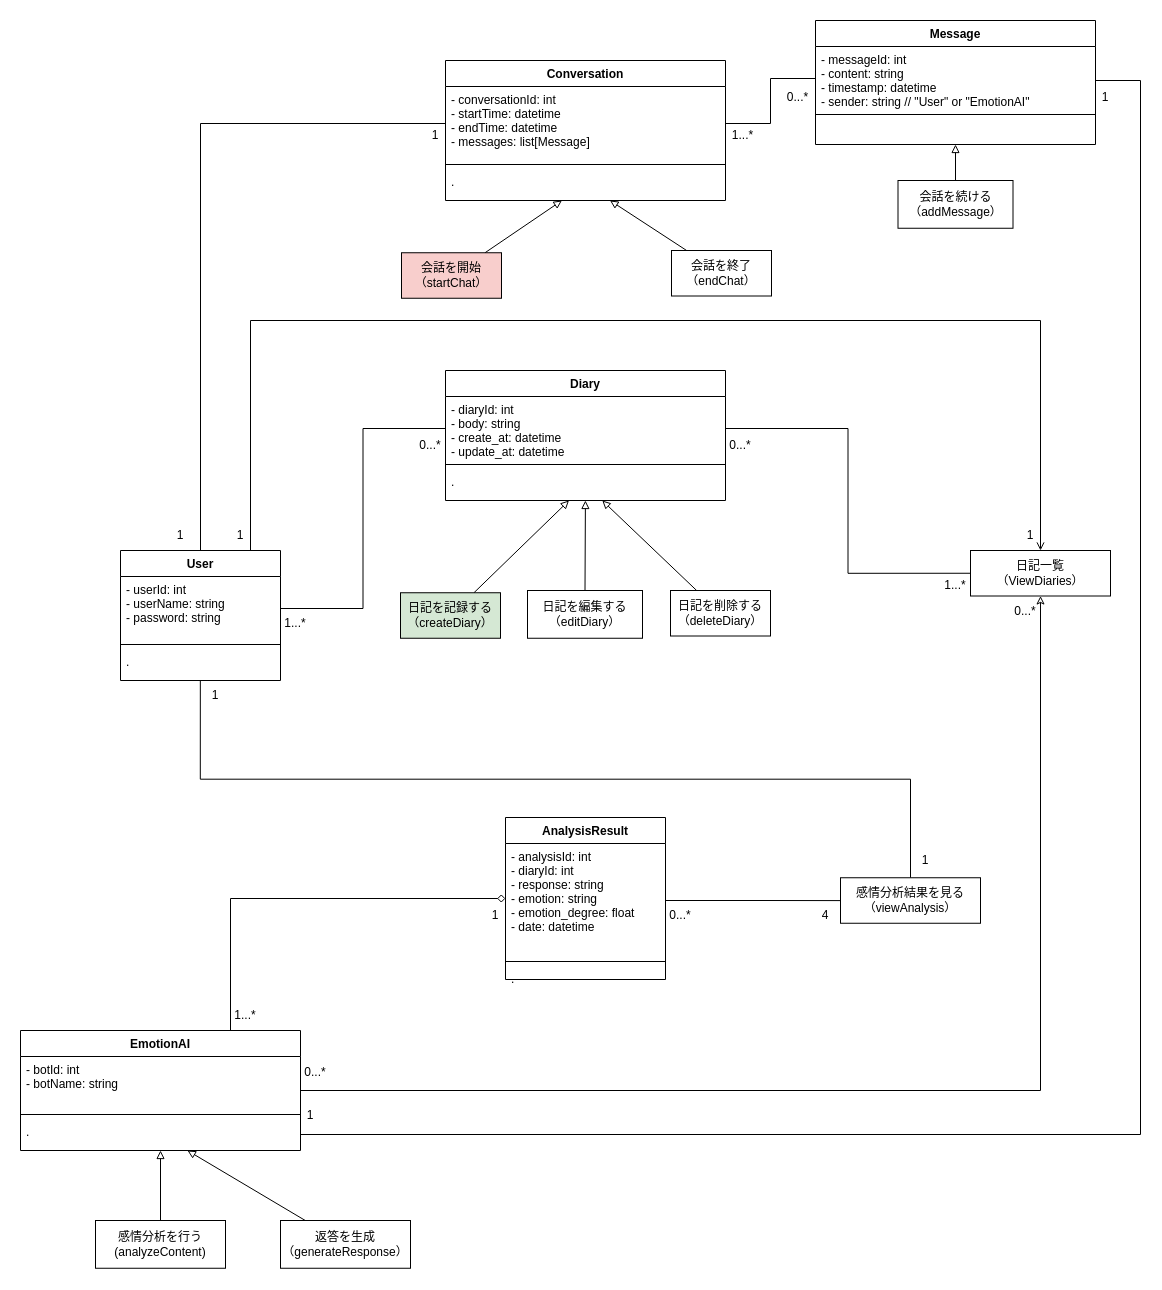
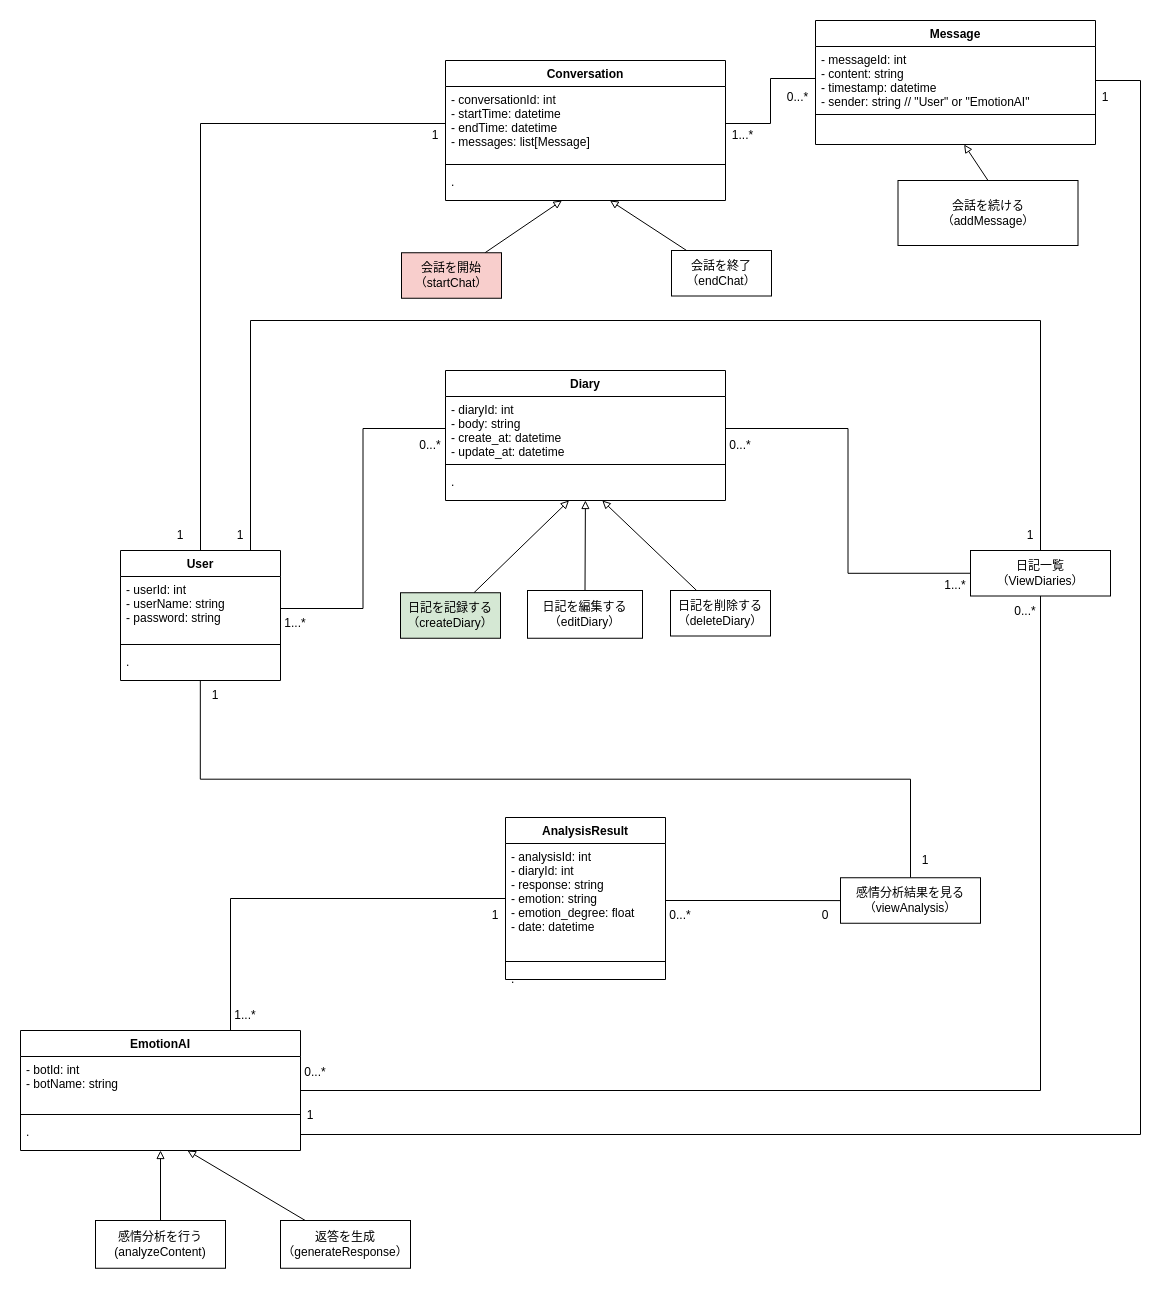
  <mxCell id="0" />
  <mxCell id="1" parent="0" />
- <mxCell id="2" style="edgeStyle=orthogonalEdgeStyle;rounded=0;html=1;exitX=0.75;exitY=0;exitDx=0;exitDy=0;entryX=0.5;entryY=0;entryDx=0;entryDy=0;endArrow=open;endFill=0;" parent="1" source="4" target="8" edge="1"><mxGeometry relative="1" as="geometry"><Array as="points"><mxPoint x="250" y="550" /><mxPoint x="250" y="320" /><mxPoint x="1040" y="320" /></Array></mxGeometry></mxCell>
+ <mxCell id="2" style="edgeStyle=orthogonalEdgeStyle;rounded=0;html=1;exitX=0.75;exitY=0;exitDx=0;exitDy=0;entryX=0.5;entryY=0;entryDx=0;entryDy=0;endArrow=none;endFill=0;" parent="1" source="4" target="8" edge="1"><mxGeometry relative="1" as="geometry"><Array as="points"><mxPoint x="250" y="550" /><mxPoint x="250" y="320" /><mxPoint x="1040" y="320" /></Array></mxGeometry></mxCell>
  <mxCell id="3" style="edgeStyle=orthogonalEdgeStyle;html=1;exitX=0.5;exitY=0;exitDx=0;exitDy=0;entryX=0;entryY=0.5;entryDx=0;entryDy=0;rounded=0;endArrow=none;endFill=0;" parent="1" source="4" target="20" edge="1"><mxGeometry relative="1" as="geometry"><Array as="points"><mxPoint x="200" y="123" /></Array></mxGeometry></mxCell>
  <mxCell id="4" value="User" style="swimlane;fontStyle=1;align=center;verticalAlign=top;childLayout=stackLayout;horizontal=1;startSize=26;horizontalStack=0;resizeParent=1;resizeParentMax=0;resizeLast=0;collapsible=1;marginBottom=0;" parent="1" vertex="1"><mxGeometry x="120" y="550" width="160" height="130" as="geometry" /></mxCell>
  <mxCell id="5" value="- userId: int&#10;- userName: string&#10;- password: string" style="text;strokeColor=none;fillColor=none;align=left;verticalAlign=top;spacingLeft=4;spacingRight=4;overflow=hidden;rotatable=0;points=[[0,0.5],[1,0.5]];portConstraint=eastwest;" parent="4" vertex="1"><mxGeometry y="26" width="160" height="64" as="geometry" /></mxCell>
  <mxCell id="6" value="" style="line;strokeWidth=1;fillColor=none;align=left;verticalAlign=middle;spacingTop=-1;spacingLeft=3;spacingRight=3;rotatable=0;labelPosition=right;points=[];portConstraint=eastwest;strokeColor=inherit;" parent="4" vertex="1"><mxGeometry y="90" width="160" height="8" as="geometry" /></mxCell>
  <mxCell id="7" value="." style="text;strokeColor=none;fillColor=none;align=left;verticalAlign=top;spacingLeft=4;spacingRight=4;overflow=hidden;rotatable=0;points=[[0,0.5],[1,0.5]];portConstraint=eastwest;" parent="4" vertex="1"><mxGeometry y="98" width="160" height="32" as="geometry" /></mxCell>
  <mxCell id="8" value="日記一覧&lt;br&gt;（ViewDiaries）" style="rounded=0;whiteSpace=wrap;html=1;" parent="1" vertex="1"><mxGeometry x="970" y="550" width="140" height="45.5" as="geometry" /></mxCell>
  <mxCell id="9" value="Diary" style="swimlane;fontStyle=1;align=center;verticalAlign=top;childLayout=stackLayout;horizontal=1;startSize=26;horizontalStack=0;resizeParent=1;resizeParentMax=0;resizeLast=0;collapsible=1;marginBottom=0;" parent="1" vertex="1"><mxGeometry x="445" y="370" width="280" height="130" as="geometry" /></mxCell>
  <mxCell id="10" value="- diaryId: int&#10;- body: string&#10;- create_at: datetime&#10;- update_at: datetime" style="text;strokeColor=none;fillColor=none;align=left;verticalAlign=top;spacingLeft=4;spacingRight=4;overflow=hidden;rotatable=0;points=[[0,0.5],[1,0.5]];portConstraint=eastwest;" parent="9" vertex="1"><mxGeometry y="26" width="280" height="64" as="geometry" /></mxCell>
  <mxCell id="11" value="" style="line;strokeWidth=1;fillColor=none;align=left;verticalAlign=middle;spacingTop=-1;spacingLeft=3;spacingRight=3;rotatable=0;labelPosition=right;points=[];portConstraint=eastwest;strokeColor=inherit;" parent="9" vertex="1"><mxGeometry y="90" width="280" height="8" as="geometry" /></mxCell>
  <mxCell id="12" value="." style="text;strokeColor=none;fillColor=none;align=left;verticalAlign=top;spacingLeft=4;spacingRight=4;overflow=hidden;rotatable=0;points=[[0,0.5],[1,0.5]];portConstraint=eastwest;labelBorderColor=none;labelBackgroundColor=none;fontColor=default;" parent="9" vertex="1"><mxGeometry y="98" width="280" height="32" as="geometry" /></mxCell>
  <mxCell id="13" style="edgeStyle=orthogonalEdgeStyle;rounded=0;html=1;exitX=1;exitY=0.5;exitDx=0;exitDy=0;entryX=0;entryY=0.5;entryDx=0;entryDy=0;endArrow=none;endFill=0;" parent="1" source="5" target="10" edge="1"><mxGeometry relative="1" as="geometry" /></mxCell>
  <mxCell id="14" style="edgeStyle=orthogonalEdgeStyle;rounded=0;html=1;exitX=1;exitY=0.5;exitDx=0;exitDy=0;entryX=0;entryY=0.5;entryDx=0;entryDy=0;endArrow=none;endFill=0;" parent="1" source="10" target="8" edge="1"><mxGeometry relative="1" as="geometry" /></mxCell>
  <mxCell id="15" value="AnalysisResult" style="swimlane;fontStyle=1;align=center;verticalAlign=top;childLayout=stackLayout;horizontal=1;startSize=26;horizontalStack=0;resizeParent=1;resizeParentMax=0;resizeLast=0;collapsible=1;marginBottom=0;labelBackgroundColor=none;labelBorderColor=none;fontColor=default;html=0;" parent="1" vertex="1"><mxGeometry x="505" y="817" width="160" height="162" as="geometry" /></mxCell>
  <mxCell id="16" value="- analysisId: int&#10;- diaryId: int&#10;- response: string&#10;- emotion: string&#10;- emotion_degree: float&#10;- date: datetime" style="text;strokeColor=none;fillColor=none;align=left;verticalAlign=top;spacingLeft=4;spacingRight=4;overflow=hidden;rotatable=0;points=[[0,0.5],[1,0.5]];portConstraint=eastwest;labelBackgroundColor=none;labelBorderColor=none;fontColor=default;html=0;" parent="15" vertex="1"><mxGeometry y="26" width="160" height="114" as="geometry" /></mxCell>
  <mxCell id="17" value="" style="line;strokeWidth=1;fillColor=none;align=left;verticalAlign=middle;spacingTop=-1;spacingLeft=3;spacingRight=3;rotatable=0;labelPosition=right;points=[];portConstraint=eastwest;strokeColor=inherit;labelBackgroundColor=none;labelBorderColor=none;fontColor=default;html=0;" parent="15" vertex="1"><mxGeometry y="140" width="160" height="8" as="geometry" /></mxCell>
  <mxCell id="18" value="." style="text;strokeColor=none;fillColor=none;align=left;verticalAlign=top;spacingLeft=4;spacingRight=4;overflow=hidden;rotatable=0;points=[[0,0.5],[1,0.5]];portConstraint=eastwest;labelBackgroundColor=none;labelBorderColor=none;fontColor=default;html=0;" parent="15" vertex="1"><mxGeometry y="148" width="160" height="14" as="geometry" /></mxCell>
  <mxCell id="19" value="Conversation" style="swimlane;fontStyle=1;align=center;verticalAlign=top;childLayout=stackLayout;horizontal=1;startSize=26;horizontalStack=0;resizeParent=1;resizeParentMax=0;resizeLast=0;collapsible=1;marginBottom=0;labelBackgroundColor=none;labelBorderColor=none;fontColor=default;html=0;" parent="1" vertex="1"><mxGeometry x="445" y="60" width="280" height="140" as="geometry" /></mxCell>
  <mxCell id="20" value="- conversationId: int&#10;- startTime: datetime&#10;- endTime: datetime&#10;- messages: list[Message]" style="text;strokeColor=none;fillColor=none;align=left;verticalAlign=top;spacingLeft=4;spacingRight=4;overflow=hidden;rotatable=0;points=[[0,0.5],[1,0.5]];portConstraint=eastwest;labelBackgroundColor=none;labelBorderColor=none;fontColor=default;html=0;" parent="19" vertex="1"><mxGeometry y="26" width="280" height="74" as="geometry" /></mxCell>
  <mxCell id="21" value="" style="line;strokeWidth=1;fillColor=none;align=left;verticalAlign=middle;spacingTop=-1;spacingLeft=3;spacingRight=3;rotatable=0;labelPosition=right;points=[];portConstraint=eastwest;strokeColor=inherit;labelBackgroundColor=none;labelBorderColor=none;fontColor=default;html=0;" parent="19" vertex="1"><mxGeometry y="100" width="280" height="8" as="geometry" /></mxCell>
  <mxCell id="22" value="." style="text;strokeColor=none;fillColor=none;align=left;verticalAlign=top;spacingLeft=4;spacingRight=4;overflow=hidden;rotatable=0;points=[[0,0.5],[1,0.5]];portConstraint=eastwest;labelBackgroundColor=none;labelBorderColor=none;fontColor=default;html=0;" parent="19" vertex="1"><mxGeometry y="108" width="280" height="32" as="geometry" /></mxCell>
- <mxCell id="23" style="edgeStyle=orthogonalEdgeStyle;rounded=0;html=1;exitX=1;exitY=0.5;exitDx=0;exitDy=0;entryX=0.5;entryY=1;entryDx=0;entryDy=0;endArrow=classic;endFill=0;" edge="1" parent="1" source="25" target="8"><mxGeometry relative="1" as="geometry" /></mxCell>
- <mxCell id="24" style="edgeStyle=orthogonalEdgeStyle;rounded=0;html=1;exitX=0.75;exitY=0;exitDx=0;exitDy=0;entryX=0;entryY=0.5;entryDx=0;entryDy=0;endArrow=diamond;endFill=0;" edge="1" parent="1" source="25" target="15"><mxGeometry relative="1" as="geometry" /></mxCell>
+ <mxCell id="23" style="edgeStyle=orthogonalEdgeStyle;rounded=0;html=1;exitX=1;exitY=0.5;exitDx=0;exitDy=0;entryX=0.5;entryY=1;entryDx=0;entryDy=0;endArrow=none;endFill=0;" edge="1" parent="1" source="25" target="8"><mxGeometry relative="1" as="geometry" /></mxCell>
+ <mxCell id="24" style="edgeStyle=orthogonalEdgeStyle;rounded=0;html=1;exitX=0.75;exitY=0;exitDx=0;exitDy=0;entryX=0;entryY=0.5;entryDx=0;entryDy=0;endArrow=none;endFill=0;" edge="1" parent="1" source="25" target="15"><mxGeometry relative="1" as="geometry" /></mxCell>
  <mxCell id="25" value="EmotionAI" style="swimlane;fontStyle=1;align=center;verticalAlign=top;childLayout=stackLayout;horizontal=1;startSize=26;horizontalStack=0;resizeParent=1;resizeParentMax=0;resizeLast=0;collapsible=1;marginBottom=0;labelBackgroundColor=none;labelBorderColor=none;fontColor=default;html=0;" parent="1" vertex="1"><mxGeometry x="20" y="1030" width="280" height="120" as="geometry" /></mxCell>
  <mxCell id="26" value="- botId: int&#10;- botName: string" style="text;strokeColor=none;fillColor=none;align=left;verticalAlign=top;spacingLeft=4;spacingRight=4;overflow=hidden;rotatable=0;points=[[0,0.5],[1,0.5]];portConstraint=eastwest;labelBackgroundColor=none;labelBorderColor=none;fontColor=default;html=0;" parent="25" vertex="1"><mxGeometry y="26" width="280" height="54" as="geometry" /></mxCell>
  <mxCell id="27" value="" style="line;strokeWidth=1;fillColor=none;align=left;verticalAlign=middle;spacingTop=-1;spacingLeft=3;spacingRight=3;rotatable=0;labelPosition=right;points=[];portConstraint=eastwest;strokeColor=inherit;labelBackgroundColor=none;labelBorderColor=none;fontColor=default;html=0;" parent="25" vertex="1"><mxGeometry y="80" width="280" height="8" as="geometry" /></mxCell>
  <mxCell id="28" value="." style="text;strokeColor=none;fillColor=none;align=left;verticalAlign=top;spacingLeft=4;spacingRight=4;overflow=hidden;rotatable=0;points=[[0,0.5],[1,0.5]];portConstraint=eastwest;labelBackgroundColor=none;labelBorderColor=none;fontColor=default;html=0;" parent="25" vertex="1"><mxGeometry y="88" width="280" height="32" as="geometry" /></mxCell>
  <mxCell id="29" style="edgeStyle=orthogonalEdgeStyle;rounded=0;html=1;exitX=0.5;exitY=0;exitDx=0;exitDy=0;entryX=0.499;entryY=1;entryDx=0;entryDy=0;entryPerimeter=0;endArrow=none;endFill=0;" edge="1" parent="1" source="30" target="7"><mxGeometry relative="1" as="geometry" /></mxCell>
  <mxCell id="30" value="感情分析結果を見る&lt;br&gt;（viewAnalysis）" style="rounded=0;whiteSpace=wrap;html=1;" vertex="1" parent="1"><mxGeometry x="840" y="877.25" width="140" height="45.5" as="geometry" /></mxCell>
  <mxCell id="31" style="edgeStyle=orthogonalEdgeStyle;rounded=0;html=1;endArrow=none;endFill=0;" edge="1" parent="1" source="16" target="30"><mxGeometry relative="1" as="geometry" /></mxCell>
  <mxCell id="32" style="edgeStyle=none;rounded=0;html=1;endArrow=block;endFill=0;" edge="1" parent="1" source="33" target="12"><mxGeometry relative="1" as="geometry" /></mxCell>
  <mxCell id="33" value="日記を記録する&lt;br&gt;（createDiary）" style="rounded=0;whiteSpace=wrap;html=1;fillColor=#d5e8d4;" vertex="1" parent="1"><mxGeometry x="400" y="592.25" width="100" height="45.5" as="geometry" /></mxCell>
  <mxCell id="34" style="edgeStyle=none;rounded=0;html=1;endArrow=block;endFill=0;" edge="1" parent="1" source="35" target="12"><mxGeometry relative="1" as="geometry" /></mxCell>
  <mxCell id="35" value="日記を削除する&lt;br&gt;（deleteDiary）" style="rounded=0;whiteSpace=wrap;html=1;" vertex="1" parent="1"><mxGeometry x="670" y="590" width="100" height="45.5" as="geometry" /></mxCell>
  <mxCell id="36" style="edgeStyle=none;rounded=0;html=1;exitX=0.5;exitY=0;exitDx=0;exitDy=0;endArrow=block;endFill=0;" edge="1" parent="1" source="37" target="12"><mxGeometry relative="1" as="geometry" /></mxCell>
  <mxCell id="37" value="日記を編集する&lt;br&gt;（editDiary）" style="rounded=0;whiteSpace=wrap;html=1;" vertex="1" parent="1"><mxGeometry x="527" y="590" width="115" height="47.75" as="geometry" /></mxCell>
  <mxCell id="38" style="edgeStyle=none;rounded=0;html=1;endArrow=block;endFill=0;" edge="1" parent="1" source="39" target="28"><mxGeometry relative="1" as="geometry" /></mxCell>
  <mxCell id="39" value="返答を生成&lt;br&gt;（generateResponse）" style="rounded=0;whiteSpace=wrap;html=1;" vertex="1" parent="1"><mxGeometry x="280" y="1220" width="130" height="47.75" as="geometry" /></mxCell>
  <mxCell id="40" style="edgeStyle=none;rounded=0;html=1;endArrow=block;endFill=0;" edge="1" parent="1" source="41" target="28"><mxGeometry relative="1" as="geometry" /></mxCell>
  <mxCell id="41" value="感情分析を行う&lt;br&gt;(analyzeContent)" style="rounded=0;whiteSpace=wrap;html=1;" vertex="1" parent="1"><mxGeometry x="95" y="1220" width="130" height="47.75" as="geometry" /></mxCell>
  <mxCell id="42" value="1" style="text;html=1;strokeColor=none;fillColor=none;align=center;verticalAlign=middle;whiteSpace=wrap;rounded=0;" vertex="1" parent="1"><mxGeometry x="230" y="520" width="20" height="30" as="geometry" /></mxCell>
  <mxCell id="43" value="1" style="text;html=1;strokeColor=none;fillColor=none;align=center;verticalAlign=middle;whiteSpace=wrap;rounded=0;" vertex="1" parent="1"><mxGeometry x="1020" y="520" width="20" height="30" as="geometry" /></mxCell>
  <mxCell id="44" value="1...*" style="text;html=1;strokeColor=none;fillColor=none;align=center;verticalAlign=middle;whiteSpace=wrap;rounded=0;" vertex="1" parent="1"><mxGeometry x="940" y="570" width="30" height="30" as="geometry" /></mxCell>
  <mxCell id="45" value="0...*" style="text;html=1;strokeColor=none;fillColor=none;align=center;verticalAlign=middle;whiteSpace=wrap;rounded=0;" vertex="1" parent="1"><mxGeometry x="725" y="430" width="30" height="30" as="geometry" /></mxCell>
  <mxCell id="46" value="0...*" style="text;html=1;strokeColor=none;fillColor=none;align=center;verticalAlign=middle;whiteSpace=wrap;rounded=0;" vertex="1" parent="1"><mxGeometry x="415" y="430" width="30" height="30" as="geometry" /></mxCell>
  <mxCell id="47" value="1...*" style="text;html=1;strokeColor=none;fillColor=none;align=center;verticalAlign=middle;whiteSpace=wrap;rounded=0;" vertex="1" parent="1"><mxGeometry x="280" y="607.75" width="30" height="30" as="geometry" /></mxCell>
  <mxCell id="48" value="1" style="text;html=1;strokeColor=none;fillColor=none;align=center;verticalAlign=middle;whiteSpace=wrap;rounded=0;" vertex="1" parent="1"><mxGeometry x="170" y="520" width="20" height="30" as="geometry" /></mxCell>
  <mxCell id="49" value="1" style="text;html=1;strokeColor=none;fillColor=none;align=center;verticalAlign=middle;whiteSpace=wrap;rounded=0;" vertex="1" parent="1"><mxGeometry x="425" y="120" width="20" height="30" as="geometry" /></mxCell>
  <mxCell id="50" value="1" style="text;html=1;strokeColor=none;fillColor=none;align=center;verticalAlign=middle;whiteSpace=wrap;rounded=0;" vertex="1" parent="1"><mxGeometry x="1095" y="82" width="20" height="30" as="geometry" /></mxCell>
  <mxCell id="51" value="1" style="text;html=1;strokeColor=none;fillColor=none;align=center;verticalAlign=middle;whiteSpace=wrap;rounded=0;" vertex="1" parent="1"><mxGeometry x="300" y="1100" width="20" height="30" as="geometry" /></mxCell>
  <mxCell id="52" value="1" style="text;html=1;strokeColor=none;fillColor=none;align=center;verticalAlign=middle;whiteSpace=wrap;rounded=0;" vertex="1" parent="1"><mxGeometry x="485" y="900" width="20" height="30" as="geometry" /></mxCell>
  <mxCell id="53" value="1...*" style="text;html=1;strokeColor=none;fillColor=none;align=center;verticalAlign=middle;whiteSpace=wrap;rounded=0;" vertex="1" parent="1"><mxGeometry x="230" y="1000" width="30" height="30" as="geometry" /></mxCell>
  <mxCell id="54" value="1" style="text;html=1;strokeColor=none;fillColor=none;align=center;verticalAlign=middle;whiteSpace=wrap;rounded=0;" vertex="1" parent="1"><mxGeometry x="200" y="680" width="30" height="30" as="geometry" /></mxCell>
  <mxCell id="55" value="1" style="text;html=1;strokeColor=none;fillColor=none;align=center;verticalAlign=middle;whiteSpace=wrap;rounded=0;" vertex="1" parent="1"><mxGeometry x="910" y="845.25" width="30" height="30" as="geometry" /></mxCell>
- <mxCell id="56" value="4" style="text;html=1;strokeColor=none;fillColor=none;align=center;verticalAlign=middle;whiteSpace=wrap;rounded=0;" vertex="1" parent="1"><mxGeometry x="810" y="900" width="30" height="30" as="geometry" /></mxCell>
+ <mxCell id="56" value="0" style="text;html=1;strokeColor=none;fillColor=none;align=center;verticalAlign=middle;whiteSpace=wrap;rounded=0;" vertex="1" parent="1"><mxGeometry x="810" y="900" width="30" height="30" as="geometry" /></mxCell>
  <mxCell id="57" value="0...*" style="text;html=1;strokeColor=none;fillColor=none;align=center;verticalAlign=middle;whiteSpace=wrap;rounded=0;" vertex="1" parent="1"><mxGeometry x="665" y="900" width="30" height="30" as="geometry" /></mxCell>
  <mxCell id="58" value="0...*" style="text;html=1;strokeColor=none;fillColor=none;align=center;verticalAlign=middle;whiteSpace=wrap;rounded=0;" vertex="1" parent="1"><mxGeometry x="300" y="1057" width="30" height="30" as="geometry" /></mxCell>
  <mxCell id="59" value="0...*" style="text;html=1;strokeColor=none;fillColor=none;align=center;verticalAlign=middle;whiteSpace=wrap;rounded=0;" vertex="1" parent="1"><mxGeometry x="1010" y="595.5" width="30" height="30" as="geometry" /></mxCell>
  <mxCell id="60" style="edgeStyle=none;rounded=0;html=1;endArrow=block;endFill=0;" edge="1" parent="1" source="61" target="22"><mxGeometry relative="1" as="geometry" /></mxCell>
  <mxCell id="61" value="会話を開始&lt;br&gt;（startChat）" style="rounded=0;whiteSpace=wrap;html=1;fillColor=#f8cecc;" vertex="1" parent="1"><mxGeometry x="401" y="252.25" width="100" height="45.5" as="geometry" /></mxCell>
  <mxCell id="62" style="edgeStyle=none;rounded=0;html=1;endArrow=block;endFill=0;" edge="1" parent="1" source="63" target="22"><mxGeometry relative="1" as="geometry" /></mxCell>
  <mxCell id="63" value="会話を終了&lt;br&gt;（endChat）" style="rounded=0;whiteSpace=wrap;html=1;" vertex="1" parent="1"><mxGeometry x="671" y="250" width="100" height="45.5" as="geometry" /></mxCell>
  <mxCell id="64" style="edgeStyle=none;rounded=0;html=1;endArrow=block;endFill=0;exitX=0.5;exitY=0;exitDx=0;exitDy=0;" edge="1" parent="1" source="70" target="68"><mxGeometry relative="1" as="geometry"><mxPoint x="585.367" y="250" as="sourcePoint" /></mxGeometry></mxCell>
  <mxCell id="65" value="Message" style="swimlane;fontStyle=1;align=center;verticalAlign=top;childLayout=stackLayout;horizontal=1;startSize=26;horizontalStack=0;resizeParent=1;resizeParentMax=0;resizeLast=0;collapsible=1;marginBottom=0;labelBackgroundColor=none;labelBorderColor=none;fontColor=default;html=0;" vertex="1" parent="1"><mxGeometry x="815" y="20" width="280" height="124" as="geometry" /></mxCell>
  <mxCell id="66" value="- messageId: int&#10;- content: string&#10;- timestamp: datetime&#10;- sender: string // &quot;User&quot; or &quot;EmotionAI&quot;" style="text;strokeColor=none;fillColor=none;align=left;verticalAlign=top;spacingLeft=4;spacingRight=4;overflow=hidden;rotatable=0;points=[[0,0.5],[1,0.5]];portConstraint=eastwest;labelBackgroundColor=none;labelBorderColor=none;fontColor=default;html=0;" vertex="1" parent="65"><mxGeometry y="26" width="280" height="64" as="geometry" /></mxCell>
  <mxCell id="67" value="" style="line;strokeWidth=1;fillColor=none;align=left;verticalAlign=middle;spacingTop=-1;spacingLeft=3;spacingRight=3;rotatable=0;labelPosition=right;points=[];portConstraint=eastwest;strokeColor=inherit;labelBackgroundColor=none;labelBorderColor=none;fontColor=default;html=0;" vertex="1" parent="65"><mxGeometry y="90" width="280" height="8" as="geometry" /></mxCell>
  <mxCell id="68" value=" " style="text;strokeColor=none;fillColor=none;align=left;verticalAlign=top;spacingLeft=4;spacingRight=4;overflow=hidden;rotatable=0;points=[[0,0.5],[1,0.5]];portConstraint=eastwest;labelBackgroundColor=none;labelBorderColor=none;fontColor=default;html=0;" vertex="1" parent="65"><mxGeometry y="98" width="280" height="26" as="geometry" /></mxCell>
  <mxCell id="69" style="edgeStyle=orthogonalEdgeStyle;rounded=0;html=1;exitX=1;exitY=0.5;exitDx=0;exitDy=0;entryX=1;entryY=0.5;entryDx=0;entryDy=0;endArrow=none;endFill=0;" edge="1" parent="1" source="28" target="66"><mxGeometry relative="1" as="geometry"><Array as="points"><mxPoint x="1140" y="1134" /><mxPoint x="1140" y="80" /><mxPoint x="1095" y="80" /></Array></mxGeometry></mxCell>
- <mxCell id="70" value="会話を続ける&lt;br&gt;（addMessage）" style="rounded=0;whiteSpace=wrap;html=1;" vertex="1" parent="1"><mxGeometry x="897.5" y="180" width="115" height="47.75" as="geometry" /></mxCell>
+ <mxCell id="70" value="会話を続ける&lt;br&gt;（addMessage）" style="rounded=0;whiteSpace=wrap;html=1;" vertex="1" parent="1"><mxGeometry x="897.5" y="180" width="180" height="65" as="geometry" /></mxCell>
  <mxCell id="71" style="edgeStyle=orthogonalEdgeStyle;rounded=0;html=1;endArrow=none;endFill=0;" edge="1" parent="1" source="20" target="66"><mxGeometry relative="1" as="geometry" /></mxCell>
  <mxCell id="72" value="0...*" style="text;html=1;strokeColor=none;fillColor=none;align=center;verticalAlign=middle;whiteSpace=wrap;rounded=0;" vertex="1" parent="1"><mxGeometry x="780" y="82" width="35" height="30" as="geometry" /></mxCell>
  <mxCell id="73" value="1...*" style="text;html=1;strokeColor=none;fillColor=none;align=center;verticalAlign=middle;whiteSpace=wrap;rounded=0;" vertex="1" parent="1"><mxGeometry x="725" y="120" width="35" height="30" as="geometry" /></mxCell>
